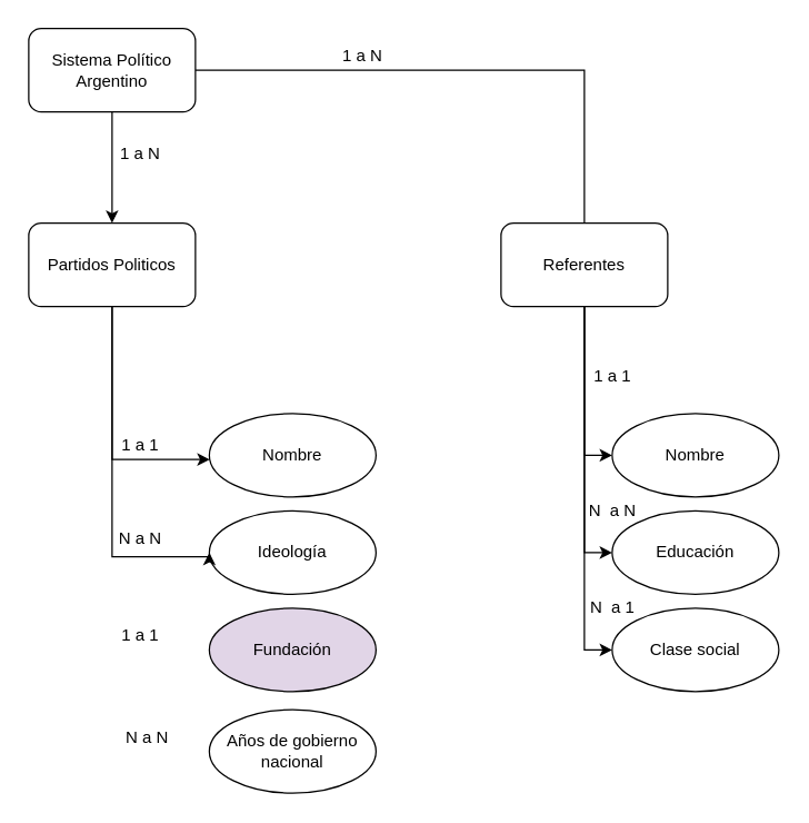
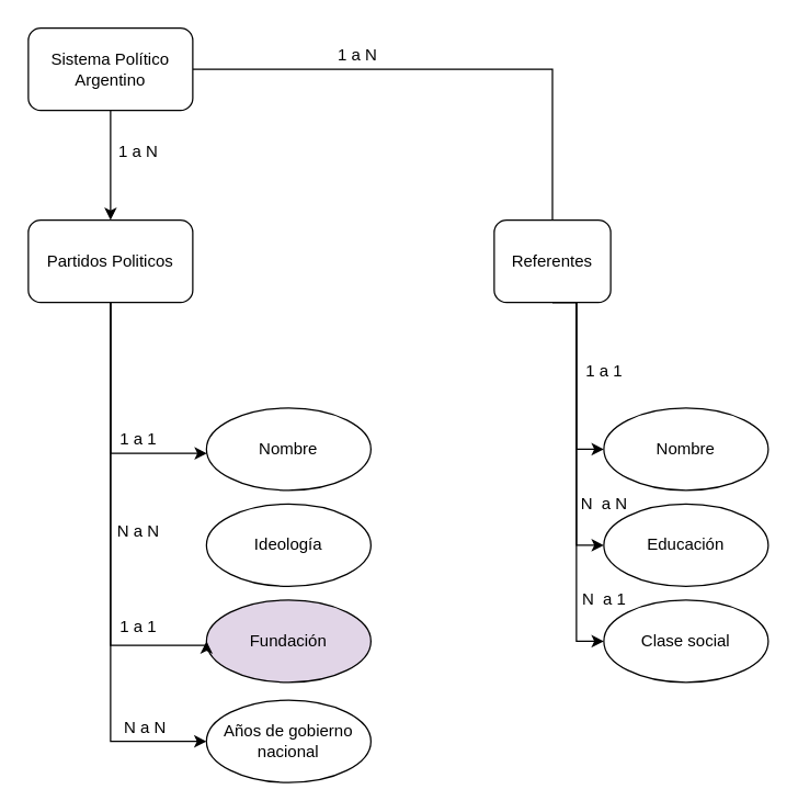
  <mxCell id="0" />
  <mxCell id="1" parent="0" />
  <mxCell id="2" value="" style="edgeStyle=orthogonalEdgeStyle;rounded=0;orthogonalLoop=1;jettySize=auto;html=1;" edge="1" parent="1" source="4" target="6"><mxGeometry relative="1" as="geometry" /></mxCell>
  <mxCell id="3" value="" style="edgeStyle=orthogonalEdgeStyle;rounded=0;orthogonalLoop=1;jettySize=auto;html=1;endArrow=none;" edge="1" parent="1" source="4" target="8"><mxGeometry relative="1" as="geometry" /></mxCell>
  <mxCell id="4" value="Sistema Político Argentino" style="rounded=1;whiteSpace=wrap;html=1;" vertex="1" parent="1"><mxGeometry x="20" y="20" width="120" height="60" as="geometry" /></mxCell>
  <mxCell id="5" value="" style="edgeStyle=orthogonalEdgeStyle;rounded=0;orthogonalLoop=1;jettySize=auto;html=1;" edge="1" parent="1" source="6" target="9"><mxGeometry relative="1" as="geometry"><Array as="points"><mxPoint x="80" y="330" /></Array></mxGeometry></mxCell>
  <mxCell id="6" value="Partidos Politicos" style="whiteSpace=wrap;html=1;rounded=1;" vertex="1" parent="1"><mxGeometry x="20" y="160" width="120" height="60" as="geometry" /></mxCell>
  <mxCell id="7" value="" style="edgeStyle=orthogonalEdgeStyle;rounded=0;orthogonalLoop=1;jettySize=auto;html=1;" edge="1" parent="1" source="8" target="16"><mxGeometry relative="1" as="geometry"><Array as="points"><mxPoint x="420" y="327" /></Array></mxGeometry></mxCell>
- <mxCell id="8" value="Referentes" style="whiteSpace=wrap;html=1;rounded=1;" vertex="1" parent="1"><mxGeometry x="360" y="160" width="120" height="60" as="geometry" /></mxCell>
+ <mxCell id="8" value="Referentes" style="whiteSpace=wrap;html=1;rounded=1;" vertex="1" parent="1"><mxGeometry x="360" y="160" width="85" height="60" as="geometry" /></mxCell>
  <mxCell id="9" value="Nombre" style="ellipse;whiteSpace=wrap;html=1;rounded=1;" vertex="1" parent="1"><mxGeometry x="150" y="297" width="120" height="60" as="geometry" /></mxCell>
  <mxCell id="10" value="Ideología" style="ellipse;whiteSpace=wrap;html=1;rounded=1;" vertex="1" parent="1"><mxGeometry x="150" y="367" width="120" height="60" as="geometry" /></mxCell>
- <mxCell id="11" value="" style="edgeStyle=orthogonalEdgeStyle;rounded=0;orthogonalLoop=1;jettySize=auto;html=1;entryX=0;entryY=0.5;entryDx=0;entryDy=0;exitX=0.5;exitY=1;exitDx=0;exitDy=0;" edge="1" parent="1" source="6" target="10"><mxGeometry relative="1" as="geometry"><mxPoint x="90" y="230" as="sourcePoint" /><mxPoint x="160" y="340" as="targetPoint" /><Array as="points"><mxPoint x="80" y="400" /></Array></mxGeometry></mxCell>
  <mxCell id="12" value="Fundación" style="ellipse;whiteSpace=wrap;html=1;rounded=1;fillColor=#e1d5e7;" vertex="1" parent="1"><mxGeometry x="150" y="437" width="120" height="60" as="geometry" /></mxCell>
+ <mxCell id="13" value="" style="edgeStyle=orthogonalEdgeStyle;rounded=0;orthogonalLoop=1;jettySize=auto;html=1;entryX=0;entryY=0.5;entryDx=0;entryDy=0;" edge="1" parent="1" source="6" target="12"><mxGeometry relative="1" as="geometry"><mxPoint x="270" y="270" as="sourcePoint" /><mxPoint x="160" y="410" as="targetPoint" /><Array as="points"><mxPoint x="80" y="470" /></Array></mxGeometry></mxCell>
  <mxCell id="14" value="Años de gobierno nacional" style="ellipse;whiteSpace=wrap;html=1;rounded=1;" vertex="1" parent="1"><mxGeometry x="150" y="510" width="120" height="60" as="geometry" /></mxCell>
+ <mxCell id="15" value="" style="edgeStyle=orthogonalEdgeStyle;rounded=0;orthogonalLoop=1;jettySize=auto;html=1;entryX=0;entryY=0.5;entryDx=0;entryDy=0;exitX=0.5;exitY=1;exitDx=0;exitDy=0;" edge="1" parent="1" source="6" target="14"><mxGeometry relative="1" as="geometry"><mxPoint x="90" y="230" as="sourcePoint" /><mxPoint x="160" y="477" as="targetPoint" /><Array as="points"><mxPoint x="80" y="540" /></Array></mxGeometry></mxCell>
  <mxCell id="16" value="Nombre" style="ellipse;whiteSpace=wrap;html=1;rounded=1;" vertex="1" parent="1"><mxGeometry x="440" y="297" width="120" height="60" as="geometry" /></mxCell>
  <mxCell id="17" value="Educación" style="ellipse;whiteSpace=wrap;html=1;rounded=1;" vertex="1" parent="1"><mxGeometry x="440" y="367" width="120" height="60" as="geometry" /></mxCell>
  <mxCell id="18" value="" style="edgeStyle=orthogonalEdgeStyle;rounded=0;orthogonalLoop=1;jettySize=auto;html=1;entryX=0;entryY=0.5;entryDx=0;entryDy=0;exitX=0.5;exitY=1;exitDx=0;exitDy=0;" edge="1" parent="1" source="8" target="17"><mxGeometry relative="1" as="geometry"><mxPoint x="430" y="230" as="sourcePoint" /><mxPoint x="450" y="337" as="targetPoint" /><Array as="points"><mxPoint x="420" y="397" /></Array></mxGeometry></mxCell>
  <mxCell id="19" value="Clase social" style="ellipse;whiteSpace=wrap;html=1;rounded=1;" vertex="1" parent="1"><mxGeometry x="440" y="437" width="120" height="60" as="geometry" /></mxCell>
  <mxCell id="20" value="" style="edgeStyle=orthogonalEdgeStyle;rounded=0;orthogonalLoop=1;jettySize=auto;html=1;entryX=0;entryY=0.5;entryDx=0;entryDy=0;exitX=0.5;exitY=1;exitDx=0;exitDy=0;" edge="1" parent="1" source="8" target="19"><mxGeometry relative="1" as="geometry"><mxPoint x="430" y="230" as="sourcePoint" /><mxPoint x="450" y="407" as="targetPoint" /><Array as="points"><mxPoint x="420" y="467" /></Array></mxGeometry></mxCell>
  <mxCell id="21" value="1 a N" style="text;html=1;resizable=0;autosize=1;align=center;verticalAlign=middle;points=[];fillColor=none;strokeColor=none;rounded=0;" vertex="1" parent="1"><mxGeometry x="80" y="100" width="40" height="20" as="geometry" /></mxCell>
  <mxCell id="22" value="1 a N" style="text;html=1;resizable=0;autosize=1;align=center;verticalAlign=middle;points=[];fillColor=none;strokeColor=none;rounded=0;" vertex="1" parent="1"><mxGeometry x="240" y="30" width="40" height="20" as="geometry" /></mxCell>
  <mxCell id="23" value="1 a 1" style="text;html=1;resizable=0;autosize=1;align=center;verticalAlign=middle;points=[];fillColor=none;strokeColor=none;rounded=0;" vertex="1" parent="1"><mxGeometry x="420" y="260" width="40" height="20" as="geometry" /></mxCell>
  <mxCell id="24" value="N&amp;nbsp; a N" style="text;html=1;resizable=0;autosize=1;align=center;verticalAlign=middle;points=[];fillColor=none;strokeColor=none;rounded=0;" vertex="1" parent="1"><mxGeometry x="415" y="357" width="50" height="20" as="geometry" /></mxCell>
  <mxCell id="25" value="N&amp;nbsp; a 1" style="text;html=1;resizable=0;autosize=1;align=center;verticalAlign=middle;points=[];fillColor=none;strokeColor=none;rounded=0;" vertex="1" parent="1"><mxGeometry x="415" y="427" width="50" height="20" as="geometry" /></mxCell>
  <mxCell id="26" value="1 a 1" style="text;html=1;resizable=0;autosize=1;align=center;verticalAlign=middle;points=[];fillColor=none;strokeColor=none;rounded=0;" vertex="1" parent="1"><mxGeometry x="80" y="310" width="40" height="20" as="geometry" /></mxCell>
  <mxCell id="27" value="N a N" style="text;html=1;resizable=0;autosize=1;align=center;verticalAlign=middle;points=[];fillColor=none;strokeColor=none;rounded=0;" vertex="1" parent="1"><mxGeometry x="75" y="377" width="50" height="20" as="geometry" /></mxCell>
  <mxCell id="28" value="1 a 1" style="text;html=1;resizable=0;autosize=1;align=center;verticalAlign=middle;points=[];fillColor=none;strokeColor=none;rounded=0;" vertex="1" parent="1"><mxGeometry x="80" y="447" width="40" height="20" as="geometry" /></mxCell>
  <mxCell id="29" value="N a N" style="text;html=1;resizable=0;autosize=1;align=center;verticalAlign=middle;points=[];fillColor=none;strokeColor=none;rounded=0;" vertex="1" parent="1"><mxGeometry x="80" y="520" width="50" height="20" as="geometry" /></mxCell>
